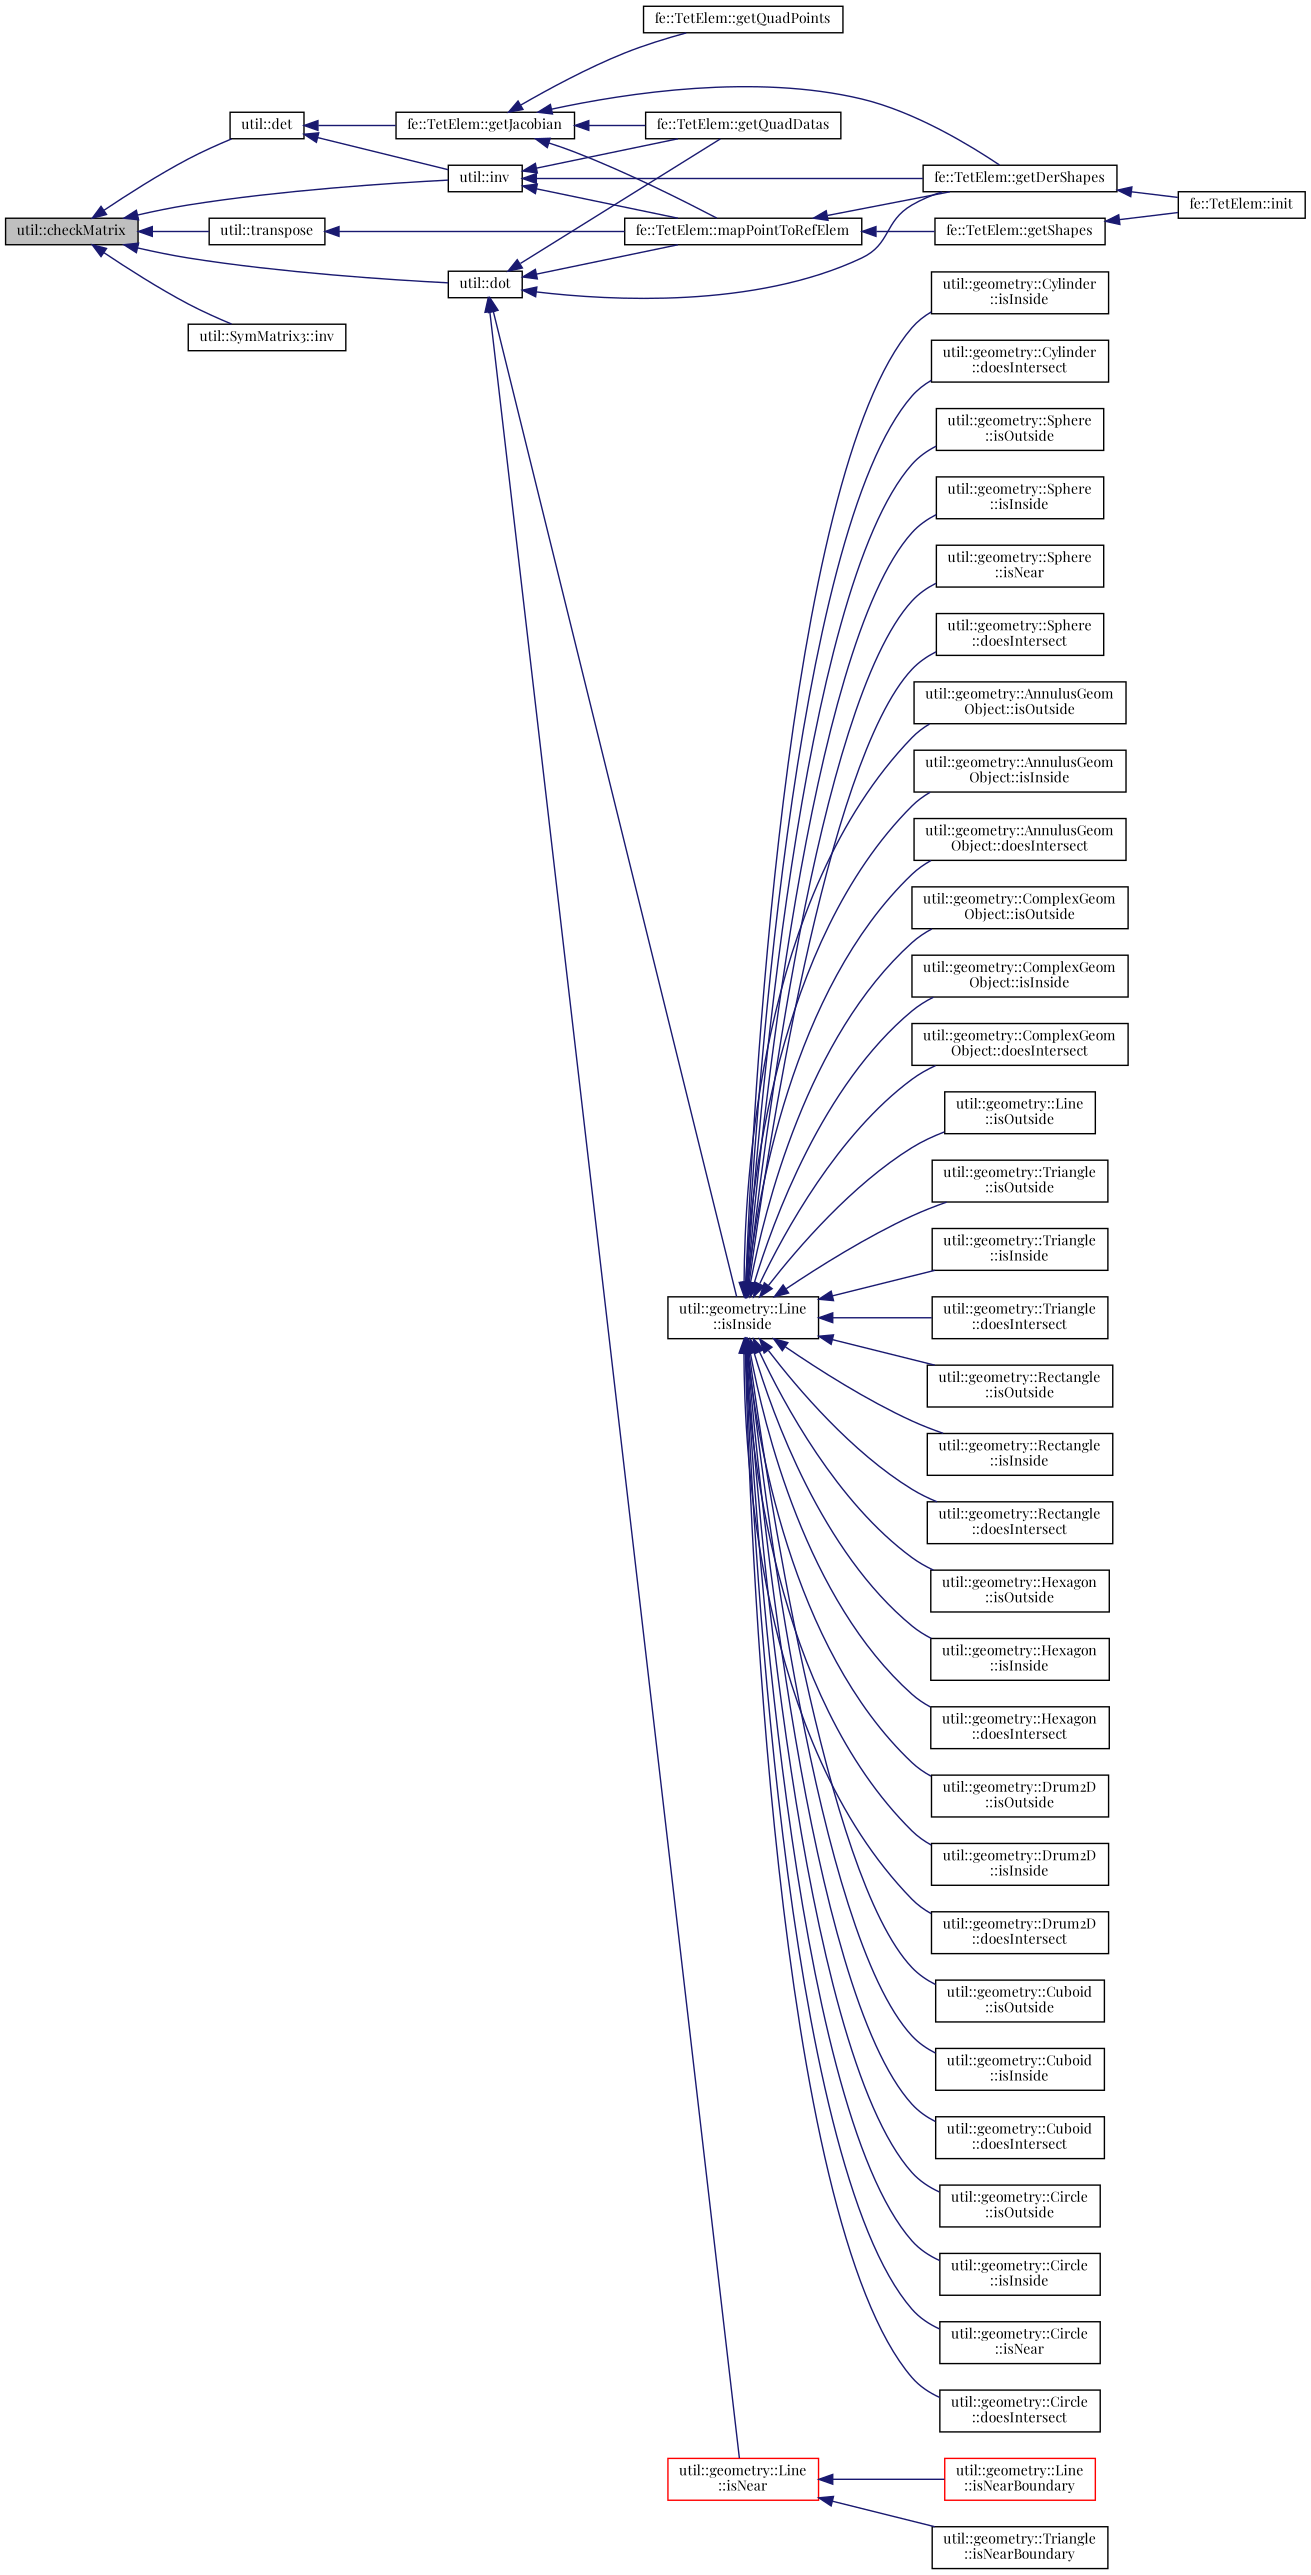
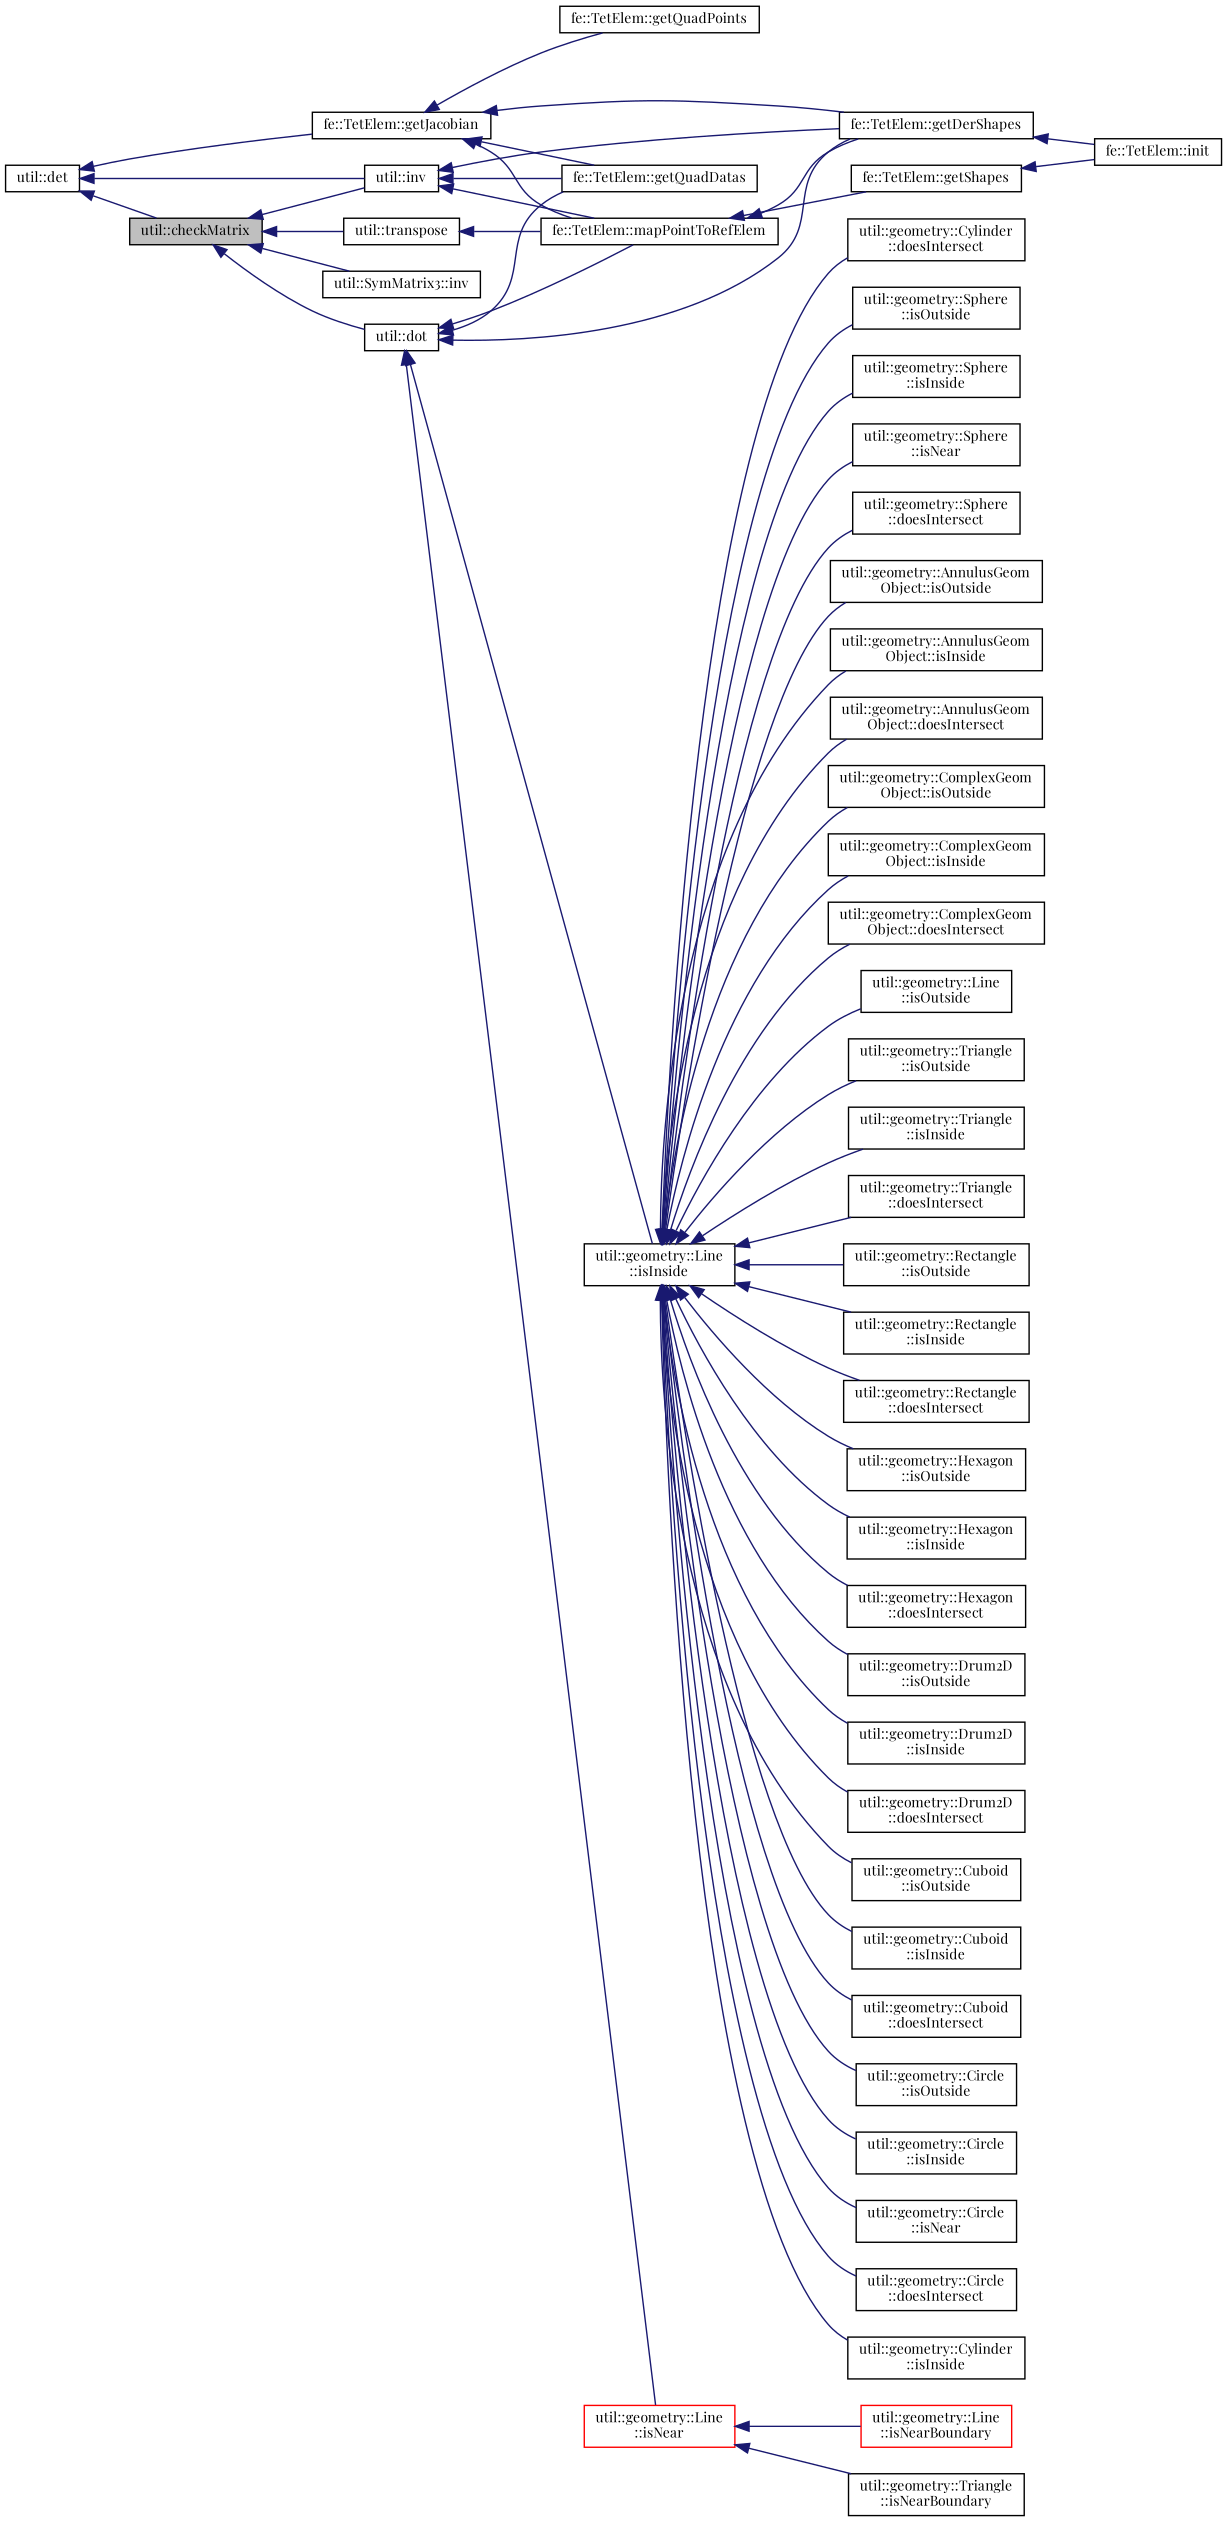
  digraph {
    fontname="Playfair Display"
    rankdir=LR
    node [color=black fillcolor=white fontname="Playfair Display" fontsize=10 shape=record style=filled]
    edge [color=midnightblue dir=back fontname="Playfair Display" fontsize=10 labelfontname=Helvetica labelfontsize=10 style=solid]
    n1 [fillcolor=grey75 fontcolor=black height=0.2 label="util::checkMatrix" width=0.4]
    n2 [height=0.2 label="util::det" width=0.4]
    n3 [height=0.2 label="util::inv" width=0.4]
    n4 [height=0.2 label="util::dot" width=0.4]
    n5 [height=0.2 label="util::SymMatrix3::inv" width=0.4]
    n6 [height=0.2 label="util::transpose" width=0.4]
    n7 [height=0.2 label="fe::TetElem::getJacobian" width=0.4]
    n8 [height=0.2 label="fe::TetElem::getDerShapes" width=0.4]
    n9 [height=0.2 label="fe::TetElem::getQuadDatas" width=0.4]
    n10 [height=0.2 label="fe::TetElem::mapPointToRefElem" width=0.4]
    n11 [height=0.2 label="util::geometry::Line\l::isInside" width=0.4]
    n12 [color=red height=0.2 label="util::geometry::Line\l::isNear" width=0.4]
    n13 [height=0.2 label="fe::TetElem::getQuadPoints" width=0.4]
    n14 [height=0.2 label="fe::TetElem::init" width=0.4]
    n15 [height=0.2 label="fe::TetElem::getShapes" width=0.4]
    n16 [height=0.2 label="util::geometry::Line\l::isOutside" width=0.4]
    n17 [height=0.2 label="util::geometry::Triangle\l::isOutside" width=0.4]
    n18 [height=0.2 label="util::geometry::Triangle\l::isInside" width=0.4]
    n19 [height=0.2 label="util::geometry::Triangle\l::doesIntersect" width=0.4]
    n20 [height=0.2 label="util::geometry::Rectangle\l::isOutside" width=0.4]
    n21 [height=0.2 label="util::geometry::Rectangle\l::isInside" width=0.4]
    n22 [height=0.2 label="util::geometry::Rectangle\l::doesIntersect" width=0.4]
    n23 [height=0.2 label="util::geometry::Hexagon\l::isOutside" width=0.4]
    n24 [height=0.2 label="util::geometry::Hexagon\l::isInside" width=0.4]
    n25 [height=0.2 label="util::geometry::Hexagon\l::doesIntersect" width=0.4]
    n26 [height=0.2 label="util::geometry::Drum2D\l::isOutside" width=0.4]
    n27 [height=0.2 label="util::geometry::Drum2D\l::isInside" width=0.4]
    n28 [height=0.2 label="util::geometry::Drum2D\l::doesIntersect" width=0.4]
    n29 [height=0.2 label="util::geometry::Cuboid\l::isOutside" width=0.4]
    n30 [height=0.2 label="util::geometry::Cuboid\l::isInside" width=0.4]
    n31 [height=0.2 label="util::geometry::Cuboid\l::doesIntersect" width=0.4]
    n32 [height=0.2 label="util::geometry::Circle\l::isOutside" width=0.4]
    n33 [height=0.2 label="util::geometry::Circle\l::isInside" width=0.4]
    n34 [height=0.2 label="util::geometry::Circle\l::isNear" width=0.4]
    n35 [height=0.2 label="util::geometry::Circle\l::doesIntersect" width=0.4]
    n36 [height=0.2 label="util::geometry::Cylinder\l::isInside" width=0.4]
    n37 [height=0.2 label="util::geometry::Cylinder\l::doesIntersect" width=0.4]
    n38 [height=0.2 label="util::geometry::Sphere\l::isOutside" width=0.4]
    n39 [height=0.2 label="util::geometry::Sphere\l::isInside" width=0.4]
    n40 [height=0.2 label="util::geometry::Sphere\l::isNear" width=0.4]
    n41 [height=0.2 label="util::geometry::Sphere\l::doesIntersect" width=0.4]
    n42 [height=0.2 label="util::geometry::AnnulusGeom\lObject::isOutside" width=0.4]
    n43 [height=0.2 label="util::geometry::AnnulusGeom\lObject::isInside" width=0.4]
    n44 [height=0.2 label="util::geometry::AnnulusGeom\lObject::doesIntersect" width=0.4]
    n45 [height=0.2 label="util::geometry::ComplexGeom\lObject::isOutside" width=0.4]
    n46 [height=0.2 label="util::geometry::ComplexGeom\lObject::isInside" width=0.4]
    n47 [height=0.2 label="util::geometry::ComplexGeom\lObject::doesIntersect" width=0.4]
    n48 [color=red height=0.2 label="util::geometry::Line\l::isNearBoundary" width=0.4]
    n49 [height=0.2 label="util::geometry::Triangle\l::isNearBoundary" width=0.4]
-   n1 -> n2
+   n2 -> n1
    n1 -> n3
    n1 -> n4
    n1 -> n5
    n1 -> n6
    n2 -> n3
    n2 -> n7
    n3 -> n8
    n3 -> n9
    n3 -> n10
    n4 -> n8
    n4 -> n9
    n4 -> n10
    n4 -> n11
    n4 -> n12
    n6 -> n10
    n7 -> n8
    n7 -> n9
    n7 -> n10
    n7 -> n13
    n8 -> n14
    n10 -> n8
    n10 -> n15
    n11 -> n16
    n11 -> n17
    n11 -> n18
    n11 -> n19
    n11 -> n20
    n11 -> n21
    n11 -> n22
    n11 -> n23
    n11 -> n24
    n11 -> n25
    n11 -> n26
    n11 -> n27
    n11 -> n28
    n11 -> n29
    n11 -> n30
    n11 -> n31
    n11 -> n32
    n11 -> n33
    n11 -> n34
    n11 -> n35
    n11 -> n36
    n11 -> n37
    n11 -> n38
    n11 -> n39
    n11 -> n40
    n11 -> n41
    n11 -> n42
    n11 -> n43
    n11 -> n44
    n11 -> n45
    n11 -> n46
    n11 -> n47
    n12 -> n48
    n12 -> n49
    n15 -> n14
  }
